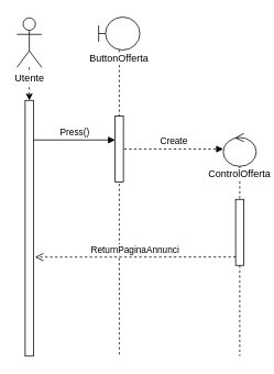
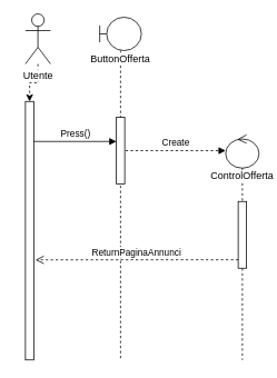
  <mxCell id="0" />
  <mxCell id="1" parent="0" />
  <mxCell id="2" style="edgeStyle=orthogonalEdgeStyle;rounded=0;orthogonalLoop=1;jettySize=auto;html=1;dashed=1;" parent="1" source="3" target="4" edge="1"><mxGeometry relative="1" as="geometry" /></mxCell>
- <mxCell id="3" value="Utente" style="shape=umlActor;verticalLabelPosition=bottom;labelBackgroundColor=#ffffff;verticalAlign=top;html=1;outlineConnect=0;" parent="1" vertex="1"><mxGeometry x="20" y="21" width="30" height="60" as="geometry" /></mxCell>
+ <mxCell id="3" value="Utente" style="shape=umlActor;verticalLabelPosition=bottom;labelBackgroundColor=#ffffff;verticalAlign=top;html=1;outlineConnect=0;" parent="1" vertex="1"><mxGeometry x="30" y="16" width="30" height="60" as="geometry" /></mxCell>
  <mxCell id="4" value="" style="html=1;points=[];perimeter=orthogonalPerimeter;" parent="1" vertex="1"><mxGeometry x="30" y="121" width="10" height="310" as="geometry" /></mxCell>
  <mxCell id="5" value="ButtonOfferta" style="shape=umlLifeline;participant=umlBoundary;perimeter=lifelinePerimeter;whiteSpace=wrap;html=1;container=1;collapsible=0;recursiveResize=0;verticalAlign=top;spacingTop=36;labelBackgroundColor=#ffffff;outlineConnect=0;size=40;" parent="1" vertex="1"><mxGeometry x="119" y="20" width="50" height="411" as="geometry" /></mxCell>
  <mxCell id="6" value="" style="html=1;points=[];perimeter=orthogonalPerimeter;" parent="5" vertex="1"><mxGeometry x="20" y="120" width="10" height="80" as="geometry" /></mxCell>
  <mxCell id="7" value="Create" style="html=1;verticalAlign=bottom;endArrow=block;dashed=1;" parent="5" edge="1"><mxGeometry width="80" relative="1" as="geometry"><mxPoint x="31" y="160" as="sourcePoint" /><mxPoint x="151" y="160" as="targetPoint" /></mxGeometry></mxCell>
  <mxCell id="8" value="Press()" style="html=1;verticalAlign=bottom;endArrow=block;" parent="1" edge="1"><mxGeometry width="80" relative="1" as="geometry"><mxPoint x="40" y="169" as="sourcePoint" /><mxPoint x="139" y="169" as="targetPoint" /></mxGeometry></mxCell>
  <mxCell id="9" value="ControlOfferta" style="shape=umlLifeline;participant=umlControl;perimeter=lifelinePerimeter;whiteSpace=wrap;html=1;container=1;collapsible=0;recursiveResize=0;verticalAlign=top;spacingTop=36;labelBackgroundColor=#ffffff;outlineConnect=0;" parent="1" vertex="1"><mxGeometry x="270" y="161" width="40" height="270" as="geometry" /></mxCell>
  <mxCell id="10" value="" style="html=1;points=[];perimeter=orthogonalPerimeter;" parent="9" vertex="1"><mxGeometry x="15" y="80" width="10" height="80" as="geometry" /></mxCell>
  <mxCell id="11" value="ReturnPaginaAnnunci" style="html=1;verticalAlign=bottom;endArrow=open;dashed=1;endSize=8;exitX=0.02;exitY=0.873;exitDx=0;exitDy=0;exitPerimeter=0;" parent="1" source="10" edge="1"><mxGeometry relative="1" as="geometry"><mxPoint x="280" y="311" as="sourcePoint" /><mxPoint x="42" y="311" as="targetPoint" /></mxGeometry></mxCell>
